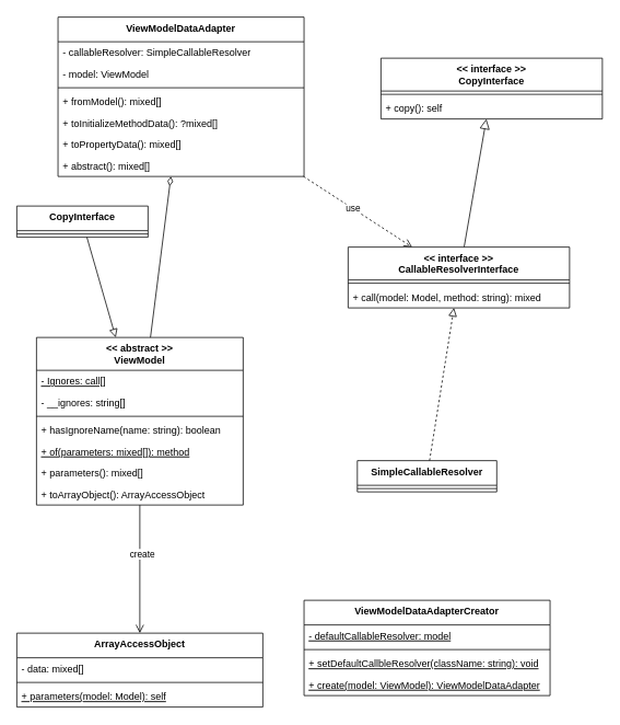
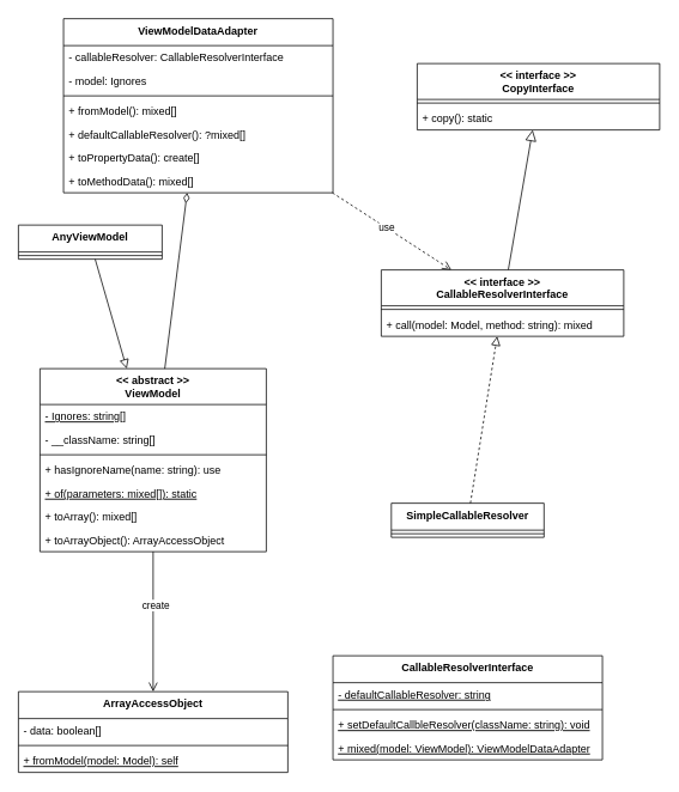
  <mxCell id="0" />
  <mxCell id="1" parent="0" />
  <mxCell id="2" value="&lt;&lt; abstract &gt;&gt;&#10;ViewModel" style="swimlane;fontStyle=1;align=center;verticalAlign=top;childLayout=stackLayout;horizontal=1;startSize=40;horizontalStack=0;resizeParent=1;resizeParentMax=0;resizeLast=0;collapsible=1;marginBottom=0;" parent="1" vertex="1"><mxGeometry x="44" y="410" width="252" height="204" as="geometry" /></mxCell>
- <mxCell id="3" value="- Ignores: call[]" style="text;strokeColor=none;fillColor=none;align=left;verticalAlign=top;spacingLeft=4;spacingRight=4;overflow=hidden;rotatable=0;points=[[0,0.5],[1,0.5]];portConstraint=eastwest;fontStyle=4" parent="2" vertex="1"><mxGeometry y="40" width="252" height="26" as="geometry" /></mxCell>
- <mxCell id="4" value="- __ignores: string[]" style="text;strokeColor=none;fillColor=none;align=left;verticalAlign=top;spacingLeft=4;spacingRight=4;overflow=hidden;rotatable=0;points=[[0,0.5],[1,0.5]];portConstraint=eastwest;" parent="2" vertex="1"><mxGeometry y="66" width="252" height="26" as="geometry" /></mxCell>
+ <mxCell id="3" value="- Ignores: string[]" style="text;strokeColor=none;fillColor=none;align=left;verticalAlign=top;spacingLeft=4;spacingRight=4;overflow=hidden;rotatable=0;points=[[0,0.5],[1,0.5]];portConstraint=eastwest;fontStyle=4" parent="2" vertex="1"><mxGeometry y="40" width="252" height="26" as="geometry" /></mxCell>
+ <mxCell id="4" value="- __className: string[]" style="text;strokeColor=none;fillColor=none;align=left;verticalAlign=top;spacingLeft=4;spacingRight=4;overflow=hidden;rotatable=0;points=[[0,0.5],[1,0.5]];portConstraint=eastwest;" parent="2" vertex="1"><mxGeometry y="66" width="252" height="26" as="geometry" /></mxCell>
  <mxCell id="5" value="" style="line;strokeWidth=1;fillColor=none;align=left;verticalAlign=middle;spacingTop=-1;spacingLeft=3;spacingRight=3;rotatable=0;labelPosition=right;points=[];portConstraint=eastwest;" parent="2" vertex="1"><mxGeometry y="92" width="252" height="8" as="geometry" /></mxCell>
- <mxCell id="6" value="+ hasIgnoreName(name: string): boolean" style="text;strokeColor=none;fillColor=none;align=left;verticalAlign=top;spacingLeft=4;spacingRight=4;overflow=hidden;rotatable=0;points=[[0,0.5],[1,0.5]];portConstraint=eastwest;" parent="2" vertex="1"><mxGeometry y="100" width="252" height="26" as="geometry" /></mxCell>
- <mxCell id="7" value="+ of(parameters: mixed[]): method" style="text;strokeColor=none;fillColor=none;align=left;verticalAlign=top;spacingLeft=4;spacingRight=4;overflow=hidden;rotatable=0;points=[[0,0.5],[1,0.5]];portConstraint=eastwest;fontStyle=4" parent="2" vertex="1"><mxGeometry y="126" width="252" height="26" as="geometry" /></mxCell>
- <mxCell id="8" value="+ parameters(): mixed[]" style="text;strokeColor=none;fillColor=none;align=left;verticalAlign=top;spacingLeft=4;spacingRight=4;overflow=hidden;rotatable=0;points=[[0,0.5],[1,0.5]];portConstraint=eastwest;fontStyle=0" parent="2" vertex="1"><mxGeometry y="152" width="252" height="26" as="geometry" /></mxCell>
+ <mxCell id="6" value="+ hasIgnoreName(name: string): use" style="text;strokeColor=none;fillColor=none;align=left;verticalAlign=top;spacingLeft=4;spacingRight=4;overflow=hidden;rotatable=0;points=[[0,0.5],[1,0.5]];portConstraint=eastwest;" parent="2" vertex="1"><mxGeometry y="100" width="252" height="26" as="geometry" /></mxCell>
+ <mxCell id="7" value="+ of(parameters: mixed[]): static" style="text;strokeColor=none;fillColor=none;align=left;verticalAlign=top;spacingLeft=4;spacingRight=4;overflow=hidden;rotatable=0;points=[[0,0.5],[1,0.5]];portConstraint=eastwest;fontStyle=4" parent="2" vertex="1"><mxGeometry y="126" width="252" height="26" as="geometry" /></mxCell>
+ <mxCell id="8" value="+ toArray(): mixed[]" style="text;strokeColor=none;fillColor=none;align=left;verticalAlign=top;spacingLeft=4;spacingRight=4;overflow=hidden;rotatable=0;points=[[0,0.5],[1,0.5]];portConstraint=eastwest;fontStyle=0" parent="2" vertex="1"><mxGeometry y="152" width="252" height="26" as="geometry" /></mxCell>
  <mxCell id="9" value="+ toArrayObject(): ArrayAccessObject" style="text;strokeColor=none;fillColor=none;align=left;verticalAlign=top;spacingLeft=4;spacingRight=4;overflow=hidden;rotatable=0;points=[[0,0.5],[1,0.5]];portConstraint=eastwest;fontStyle=0" parent="2" vertex="1"><mxGeometry y="178" width="252" height="26" as="geometry" /></mxCell>
  <mxCell id="10" style="edgeStyle=none;html=1;endArrow=open;endFill=0;endSize=8;dashed=1;" parent="1" source="13" target="24" edge="1"><mxGeometry relative="1" as="geometry" /></mxCell>
  <mxCell id="11" value="use" style="edgeLabel;html=1;align=center;verticalAlign=middle;resizable=0;points=[];" parent="10" vertex="1" connectable="0"><mxGeometry x="-0.107" relative="1" as="geometry"><mxPoint as="offset" /></mxGeometry></mxCell>
  <mxCell id="12" style="edgeStyle=none;html=1;endArrow=diamondThin;endFill=0;endSize=9;" parent="1" source="2" target="13" edge="1"><mxGeometry relative="1" as="geometry"><mxPoint x="264" y="340" as="targetPoint" /></mxGeometry></mxCell>
  <mxCell id="13" value="ViewModelDataAdapter" style="swimlane;fontStyle=1;align=center;verticalAlign=top;childLayout=stackLayout;horizontal=1;startSize=30;horizontalStack=0;resizeParent=1;resizeParentMax=0;resizeLast=0;collapsible=1;marginBottom=0;" parent="1" vertex="1"><mxGeometry x="70.24" y="20" width="300" height="194" as="geometry" /></mxCell>
- <mxCell id="14" value="- callableResolver: SimpleCallableResolver" style="text;strokeColor=none;fillColor=none;align=left;verticalAlign=top;spacingLeft=4;spacingRight=4;overflow=hidden;rotatable=0;points=[[0,0.5],[1,0.5]];portConstraint=eastwest;" parent="13" vertex="1"><mxGeometry y="30" width="300" height="26" as="geometry" /></mxCell>
- <mxCell id="15" value="- model: ViewModel" style="text;strokeColor=none;fillColor=none;align=left;verticalAlign=top;spacingLeft=4;spacingRight=4;overflow=hidden;rotatable=0;points=[[0,0.5],[1,0.5]];portConstraint=eastwest;" parent="13" vertex="1"><mxGeometry y="56" width="300" height="26" as="geometry" /></mxCell>
+ <mxCell id="14" value="- callableResolver: CallableResolverInterface" style="text;strokeColor=none;fillColor=none;align=left;verticalAlign=top;spacingLeft=4;spacingRight=4;overflow=hidden;rotatable=0;points=[[0,0.5],[1,0.5]];portConstraint=eastwest;" parent="13" vertex="1"><mxGeometry y="30" width="300" height="26" as="geometry" /></mxCell>
+ <mxCell id="15" value="- model: Ignores" style="text;strokeColor=none;fillColor=none;align=left;verticalAlign=top;spacingLeft=4;spacingRight=4;overflow=hidden;rotatable=0;points=[[0,0.5],[1,0.5]];portConstraint=eastwest;" parent="13" vertex="1"><mxGeometry y="56" width="300" height="26" as="geometry" /></mxCell>
  <mxCell id="16" value="" style="line;strokeWidth=1;fillColor=none;align=left;verticalAlign=middle;spacingTop=-1;spacingLeft=3;spacingRight=3;rotatable=0;labelPosition=right;points=[];portConstraint=eastwest;" parent="13" vertex="1"><mxGeometry y="82" width="300" height="8" as="geometry" /></mxCell>
  <mxCell id="17" value="+ fromModel(): mixed[]" style="text;strokeColor=none;fillColor=none;align=left;verticalAlign=top;spacingLeft=4;spacingRight=4;overflow=hidden;rotatable=0;points=[[0,0.5],[1,0.5]];portConstraint=eastwest;" vertex="1" parent="13"><mxGeometry y="90" width="300" height="26" as="geometry" /></mxCell>
- <mxCell id="18" value="+ toInitializeMethodData(): ?mixed[]" style="text;strokeColor=none;fillColor=none;align=left;verticalAlign=top;spacingLeft=4;spacingRight=4;overflow=hidden;rotatable=0;points=[[0,0.5],[1,0.5]];portConstraint=eastwest;" vertex="1" parent="13"><mxGeometry y="116" width="300" height="26" as="geometry" /></mxCell>
- <mxCell id="19" value="+ toPropertyData(): mixed[]" style="text;strokeColor=none;fillColor=none;align=left;verticalAlign=top;spacingLeft=4;spacingRight=4;overflow=hidden;rotatable=0;points=[[0,0.5],[1,0.5]];portConstraint=eastwest;" vertex="1" parent="13"><mxGeometry y="142" width="300" height="26" as="geometry" /></mxCell>
- <mxCell id="20" value="+ abstract(): mixed[]" style="text;strokeColor=none;fillColor=none;align=left;verticalAlign=top;spacingLeft=4;spacingRight=4;overflow=hidden;rotatable=0;points=[[0,0.5],[1,0.5]];portConstraint=eastwest;" parent="13" vertex="1"><mxGeometry y="168" width="300" height="26" as="geometry" /></mxCell>
+ <mxCell id="18" value="+ defaultCallableResolver(): ?mixed[]" style="text;strokeColor=none;fillColor=none;align=left;verticalAlign=top;spacingLeft=4;spacingRight=4;overflow=hidden;rotatable=0;points=[[0,0.5],[1,0.5]];portConstraint=eastwest;" vertex="1" parent="13"><mxGeometry y="116" width="300" height="26" as="geometry" /></mxCell>
+ <mxCell id="19" value="+ toPropertyData(): create[]" style="text;strokeColor=none;fillColor=none;align=left;verticalAlign=top;spacingLeft=4;spacingRight=4;overflow=hidden;rotatable=0;points=[[0,0.5],[1,0.5]];portConstraint=eastwest;" vertex="1" parent="13"><mxGeometry y="142" width="300" height="26" as="geometry" /></mxCell>
+ <mxCell id="20" value="+ toMethodData(): mixed[]" style="text;strokeColor=none;fillColor=none;align=left;verticalAlign=top;spacingLeft=4;spacingRight=4;overflow=hidden;rotatable=0;points=[[0,0.5],[1,0.5]];portConstraint=eastwest;" parent="13" vertex="1"><mxGeometry y="168" width="300" height="26" as="geometry" /></mxCell>
  <mxCell id="21" value="SimpleCallableResolver" style="swimlane;fontStyle=1;align=center;verticalAlign=top;childLayout=stackLayout;horizontal=1;startSize=30;horizontalStack=0;resizeParent=1;resizeParentMax=0;resizeLast=0;collapsible=1;marginBottom=0;" parent="1" vertex="1"><mxGeometry x="435.24" y="560" width="170" height="38" as="geometry" /></mxCell>
  <mxCell id="22" value="" style="line;strokeWidth=1;fillColor=none;align=left;verticalAlign=middle;spacingTop=-1;spacingLeft=3;spacingRight=3;rotatable=0;labelPosition=right;points=[];portConstraint=eastwest;" parent="21" vertex="1"><mxGeometry y="30" width="170" height="8" as="geometry" /></mxCell>
  <mxCell id="23" style="edgeStyle=none;html=1;endArrow=block;endFill=0;endSize=10;" parent="1" source="24" target="42" edge="1"><mxGeometry relative="1" as="geometry" /></mxCell>
  <mxCell id="24" value="&lt;&lt; interface &gt;&gt;&#10;CallableResolverInterface" style="swimlane;fontStyle=1;align=center;verticalAlign=top;childLayout=stackLayout;horizontal=1;startSize=40;horizontalStack=0;resizeParent=1;resizeParentMax=0;resizeLast=0;collapsible=1;marginBottom=0;" parent="1" vertex="1"><mxGeometry x="424" y="300" width="270" height="74" as="geometry" /></mxCell>
  <mxCell id="25" value="" style="line;strokeWidth=1;fillColor=none;align=left;verticalAlign=middle;spacingTop=-1;spacingLeft=3;spacingRight=3;rotatable=0;labelPosition=right;points=[];portConstraint=eastwest;" parent="24" vertex="1"><mxGeometry y="40" width="270" height="8" as="geometry" /></mxCell>
  <mxCell id="26" value="+ call(model: Model, method: string): mixed" style="text;strokeColor=none;fillColor=none;align=left;verticalAlign=top;spacingLeft=4;spacingRight=4;overflow=hidden;rotatable=0;points=[[0,0.5],[1,0.5]];portConstraint=eastwest;" parent="24" vertex="1"><mxGeometry y="48" width="270" height="26" as="geometry" /></mxCell>
  <mxCell id="27" style="edgeStyle=none;html=1;endArrow=block;endFill=0;endSize=8;" parent="1" source="28" target="2" edge="1"><mxGeometry relative="1" as="geometry" /></mxCell>
- <mxCell id="28" value="CopyInterface" style="swimlane;fontStyle=1;align=center;verticalAlign=top;childLayout=stackLayout;horizontal=1;startSize=30;horizontalStack=0;resizeParent=1;resizeParentMax=0;resizeLast=0;collapsible=1;marginBottom=0;" parent="1" vertex="1"><mxGeometry x="20" y="250" width="160" height="38" as="geometry" /></mxCell>
+ <mxCell id="28" value="AnyViewModel" style="swimlane;fontStyle=1;align=center;verticalAlign=top;childLayout=stackLayout;horizontal=1;startSize=30;horizontalStack=0;resizeParent=1;resizeParentMax=0;resizeLast=0;collapsible=1;marginBottom=0;" parent="1" vertex="1"><mxGeometry x="20" y="250" width="160" height="38" as="geometry" /></mxCell>
  <mxCell id="29" value="" style="line;strokeWidth=1;fillColor=none;align=left;verticalAlign=middle;spacingTop=-1;spacingLeft=3;spacingRight=3;rotatable=0;labelPosition=right;points=[];portConstraint=eastwest;" parent="28" vertex="1"><mxGeometry y="30" width="160" height="8" as="geometry" /></mxCell>
  <mxCell id="30" style="edgeStyle=none;html=1;endArrow=block;endFill=0;endSize=8;dashed=1;" parent="1" source="21" target="24" edge="1"><mxGeometry relative="1" as="geometry"><mxPoint x="218" y="238" as="sourcePoint" /><mxPoint x="218" y="310" as="targetPoint" /></mxGeometry></mxCell>
- <mxCell id="31" value="ViewModelDataAdapterCreator" style="swimlane;fontStyle=1;align=center;verticalAlign=top;childLayout=stackLayout;horizontal=1;startSize=30;horizontalStack=0;resizeParent=1;resizeParentMax=0;resizeLast=0;collapsible=1;marginBottom=0;" parent="1" vertex="1"><mxGeometry x="370.24" y="730" width="300" height="116" as="geometry" /></mxCell>
- <mxCell id="32" value="- defaultCallableResolver: model" style="text;strokeColor=none;fillColor=none;align=left;verticalAlign=top;spacingLeft=4;spacingRight=4;overflow=hidden;rotatable=0;points=[[0,0.5],[1,0.5]];portConstraint=eastwest;fontStyle=4" parent="31" vertex="1"><mxGeometry y="30" width="300" height="26" as="geometry" /></mxCell>
+ <mxCell id="31" value="CallableResolverInterface" style="swimlane;fontStyle=1;align=center;verticalAlign=top;childLayout=stackLayout;horizontal=1;startSize=30;horizontalStack=0;resizeParent=1;resizeParentMax=0;resizeLast=0;collapsible=1;marginBottom=0;" parent="1" vertex="1"><mxGeometry x="370.24" y="730" width="300" height="116" as="geometry" /></mxCell>
+ <mxCell id="32" value="- defaultCallableResolver: string" style="text;strokeColor=none;fillColor=none;align=left;verticalAlign=top;spacingLeft=4;spacingRight=4;overflow=hidden;rotatable=0;points=[[0,0.5],[1,0.5]];portConstraint=eastwest;fontStyle=4" parent="31" vertex="1"><mxGeometry y="30" width="300" height="26" as="geometry" /></mxCell>
  <mxCell id="33" value="" style="line;strokeWidth=1;fillColor=none;align=left;verticalAlign=middle;spacingTop=-1;spacingLeft=3;spacingRight=3;rotatable=0;labelPosition=right;points=[];portConstraint=eastwest;" parent="31" vertex="1"><mxGeometry y="56" width="300" height="8" as="geometry" /></mxCell>
  <mxCell id="34" value="+ setDefaultCallbleResolver(className: string): void" style="text;strokeColor=none;fillColor=none;align=left;verticalAlign=top;spacingLeft=4;spacingRight=4;overflow=hidden;rotatable=0;points=[[0,0.5],[1,0.5]];portConstraint=eastwest;fontStyle=4" parent="31" vertex="1"><mxGeometry y="64" width="300" height="26" as="geometry" /></mxCell>
- <mxCell id="35" value="+ create(model: ViewModel): ViewModelDataAdapter" style="text;strokeColor=none;fillColor=none;align=left;verticalAlign=top;spacingLeft=4;spacingRight=4;overflow=hidden;rotatable=0;points=[[0,0.5],[1,0.5]];portConstraint=eastwest;fontStyle=4" parent="31" vertex="1"><mxGeometry y="90" width="300" height="26" as="geometry" /></mxCell>
+ <mxCell id="35" value="+ mixed(model: ViewModel): ViewModelDataAdapter" style="text;strokeColor=none;fillColor=none;align=left;verticalAlign=top;spacingLeft=4;spacingRight=4;overflow=hidden;rotatable=0;points=[[0,0.5],[1,0.5]];portConstraint=eastwest;fontStyle=4" parent="31" vertex="1"><mxGeometry y="90" width="300" height="26" as="geometry" /></mxCell>
  <mxCell id="36" value="ArrayAccessObject" style="swimlane;fontStyle=1;align=center;verticalAlign=top;childLayout=stackLayout;horizontal=1;startSize=30;horizontalStack=0;resizeParent=1;resizeParentMax=0;resizeLast=0;collapsible=1;marginBottom=0;" parent="1" vertex="1"><mxGeometry x="20" y="770" width="300" height="90" as="geometry" /></mxCell>
- <mxCell id="37" value="- data: mixed[]" style="text;strokeColor=none;fillColor=none;align=left;verticalAlign=top;spacingLeft=4;spacingRight=4;overflow=hidden;rotatable=0;points=[[0,0.5],[1,0.5]];portConstraint=eastwest;fontStyle=0" parent="36" vertex="1"><mxGeometry y="30" width="300" height="26" as="geometry" /></mxCell>
+ <mxCell id="37" value="- data: boolean[]" style="text;strokeColor=none;fillColor=none;align=left;verticalAlign=top;spacingLeft=4;spacingRight=4;overflow=hidden;rotatable=0;points=[[0,0.5],[1,0.5]];portConstraint=eastwest;fontStyle=0" parent="36" vertex="1"><mxGeometry y="30" width="300" height="26" as="geometry" /></mxCell>
  <mxCell id="38" value="" style="line;strokeWidth=1;fillColor=none;align=left;verticalAlign=middle;spacingTop=-1;spacingLeft=3;spacingRight=3;rotatable=0;labelPosition=right;points=[];portConstraint=eastwest;" parent="36" vertex="1"><mxGeometry y="56" width="300" height="8" as="geometry" /></mxCell>
- <mxCell id="39" value="+ parameters(model: Model): self" style="text;strokeColor=none;fillColor=none;align=left;verticalAlign=top;spacingLeft=4;spacingRight=4;overflow=hidden;rotatable=0;points=[[0,0.5],[1,0.5]];portConstraint=eastwest;fontStyle=4" parent="36" vertex="1"><mxGeometry y="64" width="300" height="26" as="geometry" /></mxCell>
+ <mxCell id="39" value="+ fromModel(model: Model): self" style="text;strokeColor=none;fillColor=none;align=left;verticalAlign=top;spacingLeft=4;spacingRight=4;overflow=hidden;rotatable=0;points=[[0,0.5],[1,0.5]];portConstraint=eastwest;fontStyle=4" parent="36" vertex="1"><mxGeometry y="64" width="300" height="26" as="geometry" /></mxCell>
  <mxCell id="40" style="edgeStyle=none;html=1;endArrow=open;endFill=0;endSize=8;" parent="1" source="2" target="36" edge="1"><mxGeometry relative="1" as="geometry"><mxPoint x="565.649" y="580" as="sourcePoint" /><mxPoint x="264.645" y="138" as="targetPoint" /></mxGeometry></mxCell>
  <mxCell id="41" value="create" style="edgeLabel;html=1;align=center;verticalAlign=middle;resizable=0;points=[];" parent="40" vertex="1" connectable="0"><mxGeometry x="-0.239" y="2" relative="1" as="geometry"><mxPoint as="offset" /></mxGeometry></mxCell>
  <mxCell id="42" value="&lt;&lt; interface &gt;&gt;&#10;CopyInterface" style="swimlane;fontStyle=1;align=center;verticalAlign=top;childLayout=stackLayout;horizontal=1;startSize=40;horizontalStack=0;resizeParent=1;resizeParentMax=0;resizeLast=0;collapsible=1;marginBottom=0;" parent="1" vertex="1"><mxGeometry x="464" y="70" width="270" height="74" as="geometry" /></mxCell>
  <mxCell id="43" value="" style="line;strokeWidth=1;fillColor=none;align=left;verticalAlign=middle;spacingTop=-1;spacingLeft=3;spacingRight=3;rotatable=0;labelPosition=right;points=[];portConstraint=eastwest;" parent="42" vertex="1"><mxGeometry y="40" width="270" height="8" as="geometry" /></mxCell>
- <mxCell id="44" value="+ copy(): self" style="text;strokeColor=none;fillColor=none;align=left;verticalAlign=top;spacingLeft=4;spacingRight=4;overflow=hidden;rotatable=0;points=[[0,0.5],[1,0.5]];portConstraint=eastwest;" parent="42" vertex="1"><mxGeometry y="48" width="270" height="26" as="geometry" /></mxCell>
+ <mxCell id="44" value="+ copy(): static" style="text;strokeColor=none;fillColor=none;align=left;verticalAlign=top;spacingLeft=4;spacingRight=4;overflow=hidden;rotatable=0;points=[[0,0.5],[1,0.5]];portConstraint=eastwest;" parent="42" vertex="1"><mxGeometry y="48" width="270" height="26" as="geometry" /></mxCell>
